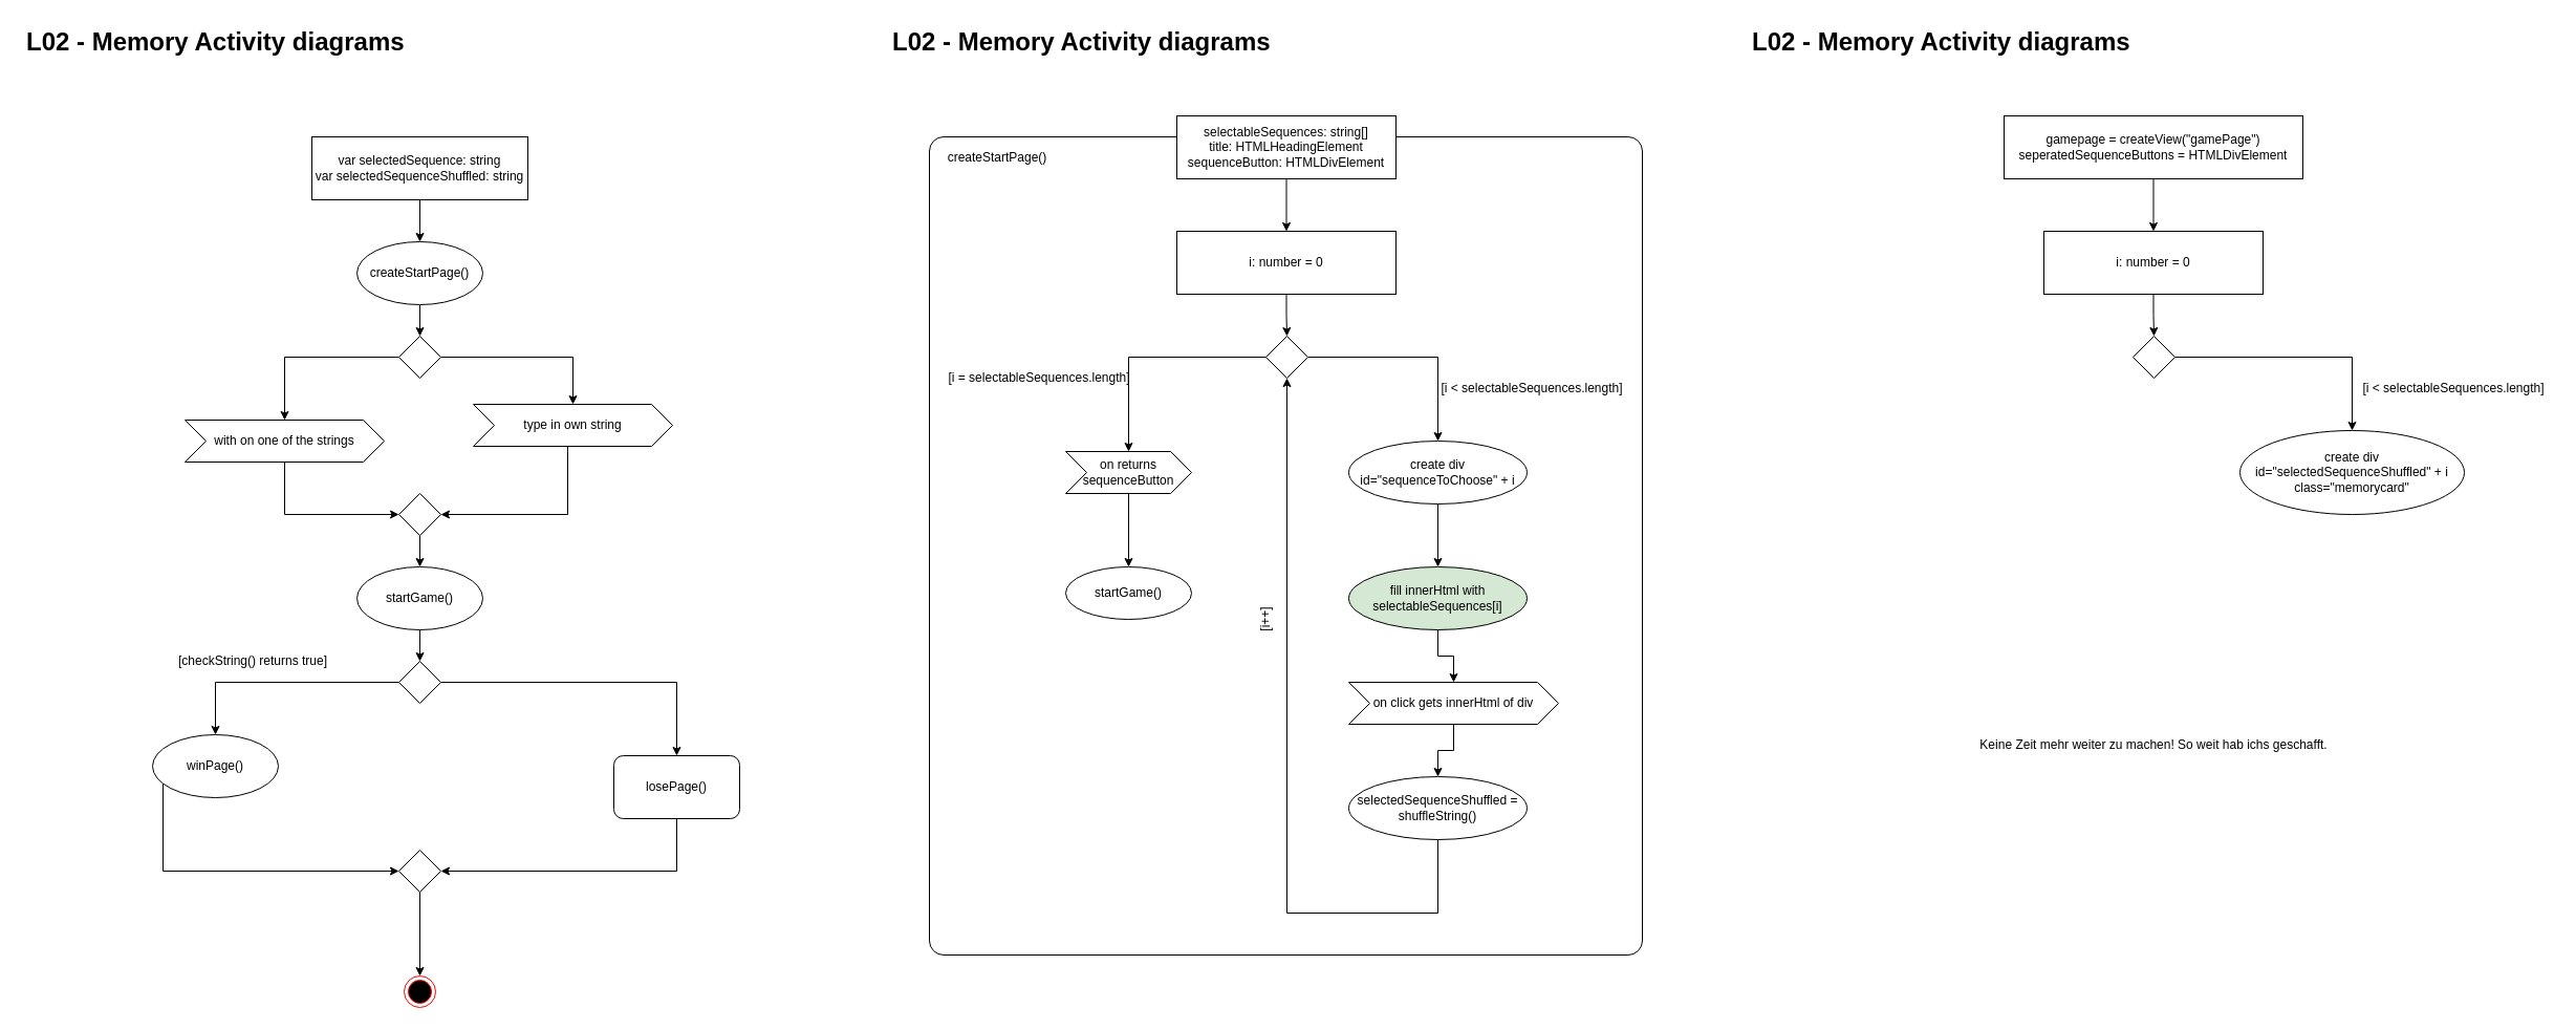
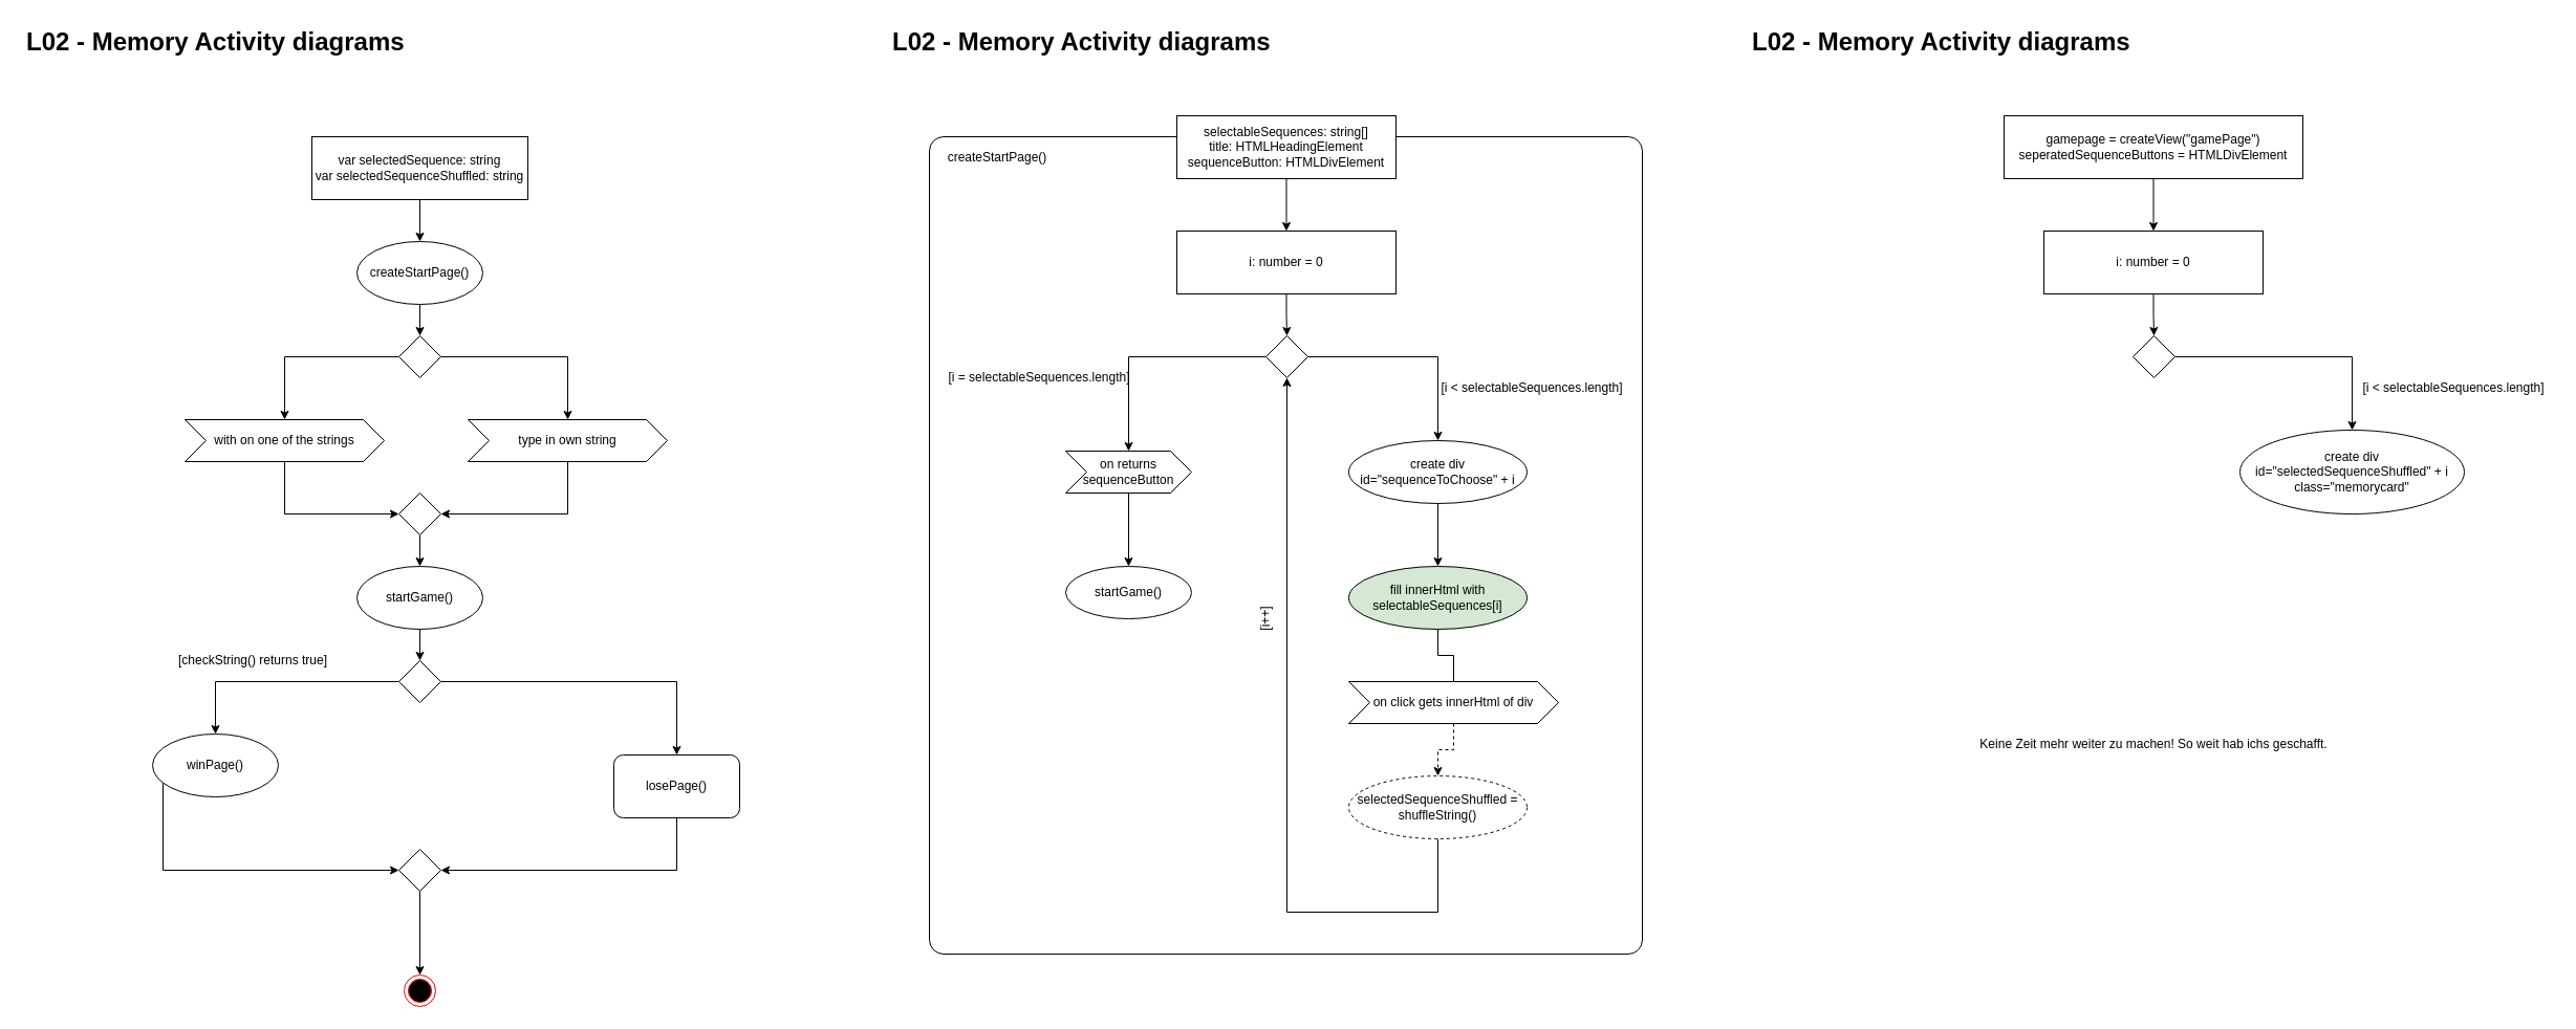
  <mxCell id="0" />
  <mxCell id="1" parent="0" />
  <mxCell id="2" value="" style="rounded=1;whiteSpace=wrap;html=1;arcSize=2;" vertex="1" parent="1"><mxGeometry x="886" y="130" width="680" height="780" as="geometry" /></mxCell>
  <mxCell id="3" style="edgeStyle=orthogonalEdgeStyle;rounded=0;orthogonalLoop=1;jettySize=auto;html=1;entryX=0.5;entryY=0;entryDx=0;entryDy=0;" edge="1" parent="1" source="4" target="6"><mxGeometry relative="1" as="geometry" /></mxCell>
  <mxCell id="4" value="var selectedSequence: string&lt;br&gt;var selectedSequenceShuffled: string" style="rounded=0;whiteSpace=wrap;html=1;" vertex="1" parent="1"><mxGeometry x="297" y="130" width="206" height="60" as="geometry" /></mxCell>
  <mxCell id="5" style="edgeStyle=orthogonalEdgeStyle;rounded=0;orthogonalLoop=1;jettySize=auto;html=1;entryX=0.5;entryY=0;entryDx=0;entryDy=0;" edge="1" parent="1" source="6" target="15"><mxGeometry relative="1" as="geometry" /></mxCell>
  <mxCell id="6" value="createStartPage()" style="ellipse;whiteSpace=wrap;html=1;" vertex="1" parent="1"><mxGeometry x="340" y="230" width="120" height="60" as="geometry" /></mxCell>
  <mxCell id="7" style="edgeStyle=orthogonalEdgeStyle;rounded=0;orthogonalLoop=1;jettySize=auto;html=1;entryX=0.5;entryY=0;entryDx=0;entryDy=0;" edge="1" parent="1" source="8" target="20"><mxGeometry relative="1" as="geometry" /></mxCell>
  <mxCell id="8" value="startGame()" style="ellipse;whiteSpace=wrap;html=1;" vertex="1" parent="1"><mxGeometry x="340" y="540" width="120" height="60" as="geometry" /></mxCell>
  <mxCell id="9" style="edgeStyle=orthogonalEdgeStyle;rounded=0;orthogonalLoop=1;jettySize=auto;html=1;entryX=0;entryY=0.5;entryDx=0;entryDy=0;" edge="1" parent="1" source="10" target="17"><mxGeometry relative="1" as="geometry"><Array as="points"><mxPoint x="271" y="490" /></Array></mxGeometry></mxCell>
  <mxCell id="10" value="with on one of the strings" style="shape=step;perimeter=stepPerimeter;whiteSpace=wrap;html=1;fixedSize=1;" vertex="1" parent="1"><mxGeometry x="176" y="400" width="190" height="40" as="geometry" /></mxCell>
  <mxCell id="11" style="edgeStyle=orthogonalEdgeStyle;rounded=0;orthogonalLoop=1;jettySize=auto;html=1;entryX=1;entryY=0.5;entryDx=0;entryDy=0;" edge="1" parent="1" source="12" target="17"><mxGeometry relative="1" as="geometry"><Array as="points"><mxPoint x="541" y="490" /></Array></mxGeometry></mxCell>
- <mxCell id="12" value="type in own string" style="shape=step;perimeter=stepPerimeter;whiteSpace=wrap;html=1;fixedSize=1;" vertex="1" parent="1"><mxGeometry x="451" y="385" width="190" height="40" as="geometry" /></mxCell>
+ <mxCell id="12" value="type in own string" style="shape=step;perimeter=stepPerimeter;whiteSpace=wrap;html=1;fixedSize=1;" vertex="1" parent="1"><mxGeometry x="446" y="400" width="190" height="40" as="geometry" /></mxCell>
  <mxCell id="13" style="edgeStyle=orthogonalEdgeStyle;rounded=0;orthogonalLoop=1;jettySize=auto;html=1;entryX=0.5;entryY=0;entryDx=0;entryDy=0;" edge="1" parent="1" source="15" target="10"><mxGeometry relative="1" as="geometry" /></mxCell>
  <mxCell id="14" style="edgeStyle=orthogonalEdgeStyle;rounded=0;orthogonalLoop=1;jettySize=auto;html=1;" edge="1" parent="1" source="15" target="12"><mxGeometry relative="1" as="geometry" /></mxCell>
  <mxCell id="15" value="" style="rhombus;whiteSpace=wrap;html=1;" vertex="1" parent="1"><mxGeometry x="380" y="320" width="40" height="40" as="geometry" /></mxCell>
  <mxCell id="16" style="edgeStyle=orthogonalEdgeStyle;rounded=0;orthogonalLoop=1;jettySize=auto;html=1;entryX=0.5;entryY=0;entryDx=0;entryDy=0;" edge="1" parent="1" source="17" target="8"><mxGeometry relative="1" as="geometry" /></mxCell>
  <mxCell id="17" value="" style="rhombus;whiteSpace=wrap;html=1;" vertex="1" parent="1"><mxGeometry x="380" y="470" width="40" height="40" as="geometry" /></mxCell>
  <mxCell id="18" style="edgeStyle=orthogonalEdgeStyle;rounded=0;orthogonalLoop=1;jettySize=auto;html=1;entryX=0.5;entryY=0;entryDx=0;entryDy=0;" edge="1" parent="1" source="20" target="22"><mxGeometry relative="1" as="geometry" /></mxCell>
  <mxCell id="19" style="edgeStyle=orthogonalEdgeStyle;rounded=0;orthogonalLoop=1;jettySize=auto;html=1;entryX=0.5;entryY=0;entryDx=0;entryDy=0;" edge="1" parent="1" source="20" target="25"><mxGeometry relative="1" as="geometry" /></mxCell>
  <mxCell id="20" value="" style="rhombus;whiteSpace=wrap;html=1;" vertex="1" parent="1"><mxGeometry x="380" y="630" width="40" height="40" as="geometry" /></mxCell>
  <mxCell id="21" style="edgeStyle=orthogonalEdgeStyle;rounded=0;orthogonalLoop=1;jettySize=auto;html=1;entryX=0;entryY=0.5;entryDx=0;entryDy=0;" edge="1" parent="1" source="22" target="27"><mxGeometry relative="1" as="geometry"><Array as="points"><mxPoint x="155" y="830" /></Array></mxGeometry></mxCell>
  <mxCell id="22" value="winPage()" style="ellipse;whiteSpace=wrap;html=1;" vertex="1" parent="1"><mxGeometry x="145" y="700" width="120" height="60" as="geometry" /></mxCell>
  <mxCell id="23" value="[checkString() returns true]" style="text;html=1;strokeColor=none;fillColor=none;align=center;verticalAlign=middle;whiteSpace=wrap;rounded=0;" vertex="1" parent="1"><mxGeometry x="166" y="620" width="150" height="20" as="geometry" /></mxCell>
  <mxCell id="24" style="edgeStyle=orthogonalEdgeStyle;rounded=0;orthogonalLoop=1;jettySize=auto;html=1;entryX=1;entryY=0.5;entryDx=0;entryDy=0;" edge="1" parent="1" source="25" target="27"><mxGeometry relative="1" as="geometry"><Array as="points"><mxPoint x="645" y="830" /></Array></mxGeometry></mxCell>
  <mxCell id="25" value="losePage()" style="whiteSpace=wrap;html=1;rounded=1;" vertex="1" parent="1"><mxGeometry x="585" y="720" width="120" height="60" as="geometry" /></mxCell>
  <mxCell id="26" style="edgeStyle=orthogonalEdgeStyle;rounded=0;orthogonalLoop=1;jettySize=auto;html=1;entryX=0.5;entryY=0;entryDx=0;entryDy=0;" edge="1" parent="1" source="27" target="28"><mxGeometry relative="1" as="geometry" /></mxCell>
  <mxCell id="27" value="" style="rhombus;whiteSpace=wrap;html=1;" vertex="1" parent="1"><mxGeometry x="380" y="810" width="40" height="40" as="geometry" /></mxCell>
  <mxCell id="28" value="" style="ellipse;html=1;shape=endState;fillColor=#000000;strokeColor=#ff0000;" vertex="1" parent="1"><mxGeometry x="385" y="930" width="30" height="30" as="geometry" /></mxCell>
  <mxCell id="29" value="&lt;h1&gt;L02 - Memory Activity diagrams&lt;/h1&gt;" style="text;html=1;strokeColor=none;fillColor=none;spacing=5;spacingTop=-20;whiteSpace=wrap;overflow=hidden;rounded=0;" vertex="1" parent="1"><mxGeometry x="20" y="20" width="400" height="40" as="geometry" /></mxCell>
  <mxCell id="30" value="&lt;h1&gt;L02 - Memory Activity diagrams&lt;/h1&gt;" style="text;html=1;strokeColor=none;fillColor=none;spacing=5;spacingTop=-20;whiteSpace=wrap;overflow=hidden;rounded=0;" vertex="1" parent="1"><mxGeometry x="846" y="20" width="400" height="40" as="geometry" /></mxCell>
  <mxCell id="31" value="" style="edgeStyle=orthogonalEdgeStyle;rounded=0;orthogonalLoop=1;jettySize=auto;html=1;" edge="1" parent="1" source="32" target="34"><mxGeometry relative="1" as="geometry" /></mxCell>
  <mxCell id="32" value="selectableSequences: string[]&lt;br&gt;title: HTMLHeadingElement&lt;br&gt;sequenceButton: HTMLDivElement" style="rounded=0;whiteSpace=wrap;html=1;" vertex="1" parent="1"><mxGeometry x="1122" y="110" width="209" height="60" as="geometry" /></mxCell>
  <mxCell id="33" style="edgeStyle=orthogonalEdgeStyle;rounded=0;orthogonalLoop=1;jettySize=auto;html=1;entryX=0.5;entryY=0;entryDx=0;entryDy=0;" edge="1" parent="1" source="34" target="37"><mxGeometry relative="1" as="geometry" /></mxCell>
  <mxCell id="34" value="i: number = 0" style="rounded=0;whiteSpace=wrap;html=1;" vertex="1" parent="1"><mxGeometry x="1122" y="220" width="209" height="60" as="geometry" /></mxCell>
  <mxCell id="35" style="edgeStyle=orthogonalEdgeStyle;rounded=0;orthogonalLoop=1;jettySize=auto;html=1;entryX=0.5;entryY=0;entryDx=0;entryDy=0;" edge="1" parent="1" source="37" target="39"><mxGeometry relative="1" as="geometry" /></mxCell>
  <mxCell id="36" style="edgeStyle=orthogonalEdgeStyle;rounded=0;orthogonalLoop=1;jettySize=auto;html=1;entryX=0.5;entryY=0;entryDx=0;entryDy=0;" edge="1" parent="1" source="37" target="48"><mxGeometry relative="1" as="geometry" /></mxCell>
  <mxCell id="37" value="" style="rhombus;whiteSpace=wrap;html=1;" vertex="1" parent="1"><mxGeometry x="1207" y="320" width="40" height="40" as="geometry" /></mxCell>
  <mxCell id="38" style="edgeStyle=orthogonalEdgeStyle;rounded=0;orthogonalLoop=1;jettySize=auto;html=1;entryX=0.5;entryY=0;entryDx=0;entryDy=0;" edge="1" parent="1" source="39" target="42"><mxGeometry relative="1" as="geometry" /></mxCell>
  <mxCell id="39" value="create div id=&quot;sequenceToChoose&quot; + i" style="ellipse;whiteSpace=wrap;html=1;" vertex="1" parent="1"><mxGeometry x="1286" y="420" width="170" height="60" as="geometry" /></mxCell>
  <mxCell id="40" value="[i &amp;lt; selectableSequences.length]" style="text;html=1;strokeColor=none;fillColor=none;align=center;verticalAlign=middle;whiteSpace=wrap;rounded=0;" vertex="1" parent="1"><mxGeometry x="1366" y="360" width="190" height="20" as="geometry" /></mxCell>
- <mxCell id="41" style="edgeStyle=orthogonalEdgeStyle;rounded=0;orthogonalLoop=1;jettySize=auto;html=1;entryX=0.5;entryY=0;entryDx=0;entryDy=0;" edge="1" parent="1" source="42" target="44"><mxGeometry relative="1" as="geometry" /></mxCell>
+ <mxCell id="41" style="edgeStyle=orthogonalEdgeStyle;rounded=0;orthogonalLoop=1;jettySize=auto;html=1;entryX=0.5;entryY=0;entryDx=0;entryDy=0;endArrow=none;" edge="1" parent="1" source="42" target="44"><mxGeometry relative="1" as="geometry" /></mxCell>
  <mxCell id="42" value="fill innerHtml with&lt;br&gt;selectableSequences[i]" style="ellipse;whiteSpace=wrap;html=1;fillColor=#d5e8d4;" vertex="1" parent="1"><mxGeometry x="1286" y="540" width="170" height="60" as="geometry" /></mxCell>
- <mxCell id="43" style="edgeStyle=orthogonalEdgeStyle;rounded=0;orthogonalLoop=1;jettySize=auto;html=1;entryX=0.5;entryY=0;entryDx=0;entryDy=0;" edge="1" parent="1" source="44" target="46"><mxGeometry relative="1" as="geometry" /></mxCell>
+ <mxCell id="43" style="edgeStyle=orthogonalEdgeStyle;rounded=0;orthogonalLoop=1;jettySize=auto;html=1;entryX=0.5;entryY=0;entryDx=0;entryDy=0;dashed=1;" edge="1" parent="1" source="44" target="46"><mxGeometry relative="1" as="geometry" /></mxCell>
  <mxCell id="44" value="on click gets innerHtml of div" style="shape=step;perimeter=stepPerimeter;whiteSpace=wrap;html=1;fixedSize=1;" vertex="1" parent="1"><mxGeometry x="1286" y="650" width="200" height="40" as="geometry" /></mxCell>
  <mxCell id="45" style="edgeStyle=orthogonalEdgeStyle;rounded=0;orthogonalLoop=1;jettySize=auto;html=1;entryX=0.5;entryY=1;entryDx=0;entryDy=0;" edge="1" parent="1" source="46" target="37"><mxGeometry relative="1" as="geometry"><mxPoint x="1247" y="870" as="targetPoint" /><Array as="points"><mxPoint x="1371" y="870" /><mxPoint x="1227" y="870" /></Array></mxGeometry></mxCell>
- <mxCell id="46" value="selectedSequenceShuffled = shuffleString()" style="ellipse;whiteSpace=wrap;html=1;" vertex="1" parent="1"><mxGeometry x="1286" y="740" width="170" height="60" as="geometry" /></mxCell>
+ <mxCell id="46" value="selectedSequenceShuffled = shuffleString()" style="ellipse;whiteSpace=wrap;html=1;dashed=1;" vertex="1" parent="1"><mxGeometry x="1286" y="740" width="170" height="60" as="geometry" /></mxCell>
  <mxCell id="47" style="edgeStyle=orthogonalEdgeStyle;rounded=0;orthogonalLoop=1;jettySize=auto;html=1;entryX=0.5;entryY=0;entryDx=0;entryDy=0;" edge="1" parent="1" source="48" target="49"><mxGeometry relative="1" as="geometry" /></mxCell>
  <mxCell id="48" value="on returns sequenceButton" style="shape=step;perimeter=stepPerimeter;whiteSpace=wrap;html=1;fixedSize=1;" vertex="1" parent="1"><mxGeometry x="1016" y="430" width="120" height="40" as="geometry" /></mxCell>
  <mxCell id="49" value="startGame()" style="ellipse;whiteSpace=wrap;html=1;" vertex="1" parent="1"><mxGeometry x="1016" y="540" width="120" height="50" as="geometry" /></mxCell>
  <mxCell id="50" value="[i = selectableSequences.length]" style="text;html=1;strokeColor=none;fillColor=none;align=center;verticalAlign=middle;whiteSpace=wrap;rounded=0;" vertex="1" parent="1"><mxGeometry x="896" y="350" width="190" height="20" as="geometry" /></mxCell>
  <mxCell id="51" value="[i++]" style="text;html=1;strokeColor=none;fillColor=none;align=center;verticalAlign=middle;whiteSpace=wrap;rounded=0;rotation=-90;" vertex="1" parent="1"><mxGeometry x="1187" y="580" width="40" height="20" as="geometry" /></mxCell>
  <mxCell id="52" value="&lt;h1&gt;L02 - Memory Activity diagrams&lt;/h1&gt;" style="text;html=1;strokeColor=none;fillColor=none;spacing=5;spacingTop=-20;whiteSpace=wrap;overflow=hidden;rounded=0;" vertex="1" parent="1"><mxGeometry x="1666" y="20" width="400" height="40" as="geometry" /></mxCell>
  <mxCell id="53" value="createStartPage()" style="text;html=1;strokeColor=none;fillColor=none;align=center;verticalAlign=middle;whiteSpace=wrap;rounded=0;" vertex="1" parent="1"><mxGeometry x="896" y="140" width="110" height="20" as="geometry" /></mxCell>
  <mxCell id="54" style="edgeStyle=orthogonalEdgeStyle;rounded=0;orthogonalLoop=1;jettySize=auto;html=1;entryX=0.5;entryY=0;entryDx=0;entryDy=0;" edge="1" parent="1" source="55" target="57"><mxGeometry relative="1" as="geometry" /></mxCell>
  <mxCell id="55" value="gamepage = createView(&quot;gamePage&quot;)&lt;br&gt;seperatedSequenceButtons = HTMLDivElement" style="rounded=0;whiteSpace=wrap;html=1;" vertex="1" parent="1"><mxGeometry x="1911" y="110" width="285" height="60" as="geometry" /></mxCell>
  <mxCell id="56" style="edgeStyle=orthogonalEdgeStyle;rounded=0;orthogonalLoop=1;jettySize=auto;html=1;entryX=0.5;entryY=0;entryDx=0;entryDy=0;" edge="1" parent="1" source="57" target="59"><mxGeometry relative="1" as="geometry" /></mxCell>
  <mxCell id="57" value="i: number = 0" style="rounded=0;whiteSpace=wrap;html=1;" vertex="1" parent="1"><mxGeometry x="1949" y="220" width="209" height="60" as="geometry" /></mxCell>
  <mxCell id="58" style="edgeStyle=orthogonalEdgeStyle;rounded=0;orthogonalLoop=1;jettySize=auto;html=1;entryX=0.5;entryY=0;entryDx=0;entryDy=0;" edge="1" parent="1" source="59" target="60"><mxGeometry relative="1" as="geometry" /></mxCell>
  <mxCell id="59" value="" style="rhombus;whiteSpace=wrap;html=1;" vertex="1" parent="1"><mxGeometry x="2034" y="320" width="40" height="40" as="geometry" /></mxCell>
  <mxCell id="60" value="create div id=&quot;selectedSequenceShuffled&quot; + i&lt;br&gt;class=&quot;memorycard&quot;" style="ellipse;whiteSpace=wrap;html=1;" vertex="1" parent="1"><mxGeometry x="2136" y="410" width="214" height="80" as="geometry" /></mxCell>
  <mxCell id="61" value="[i &amp;lt; selectableSequences.length]" style="text;html=1;strokeColor=none;fillColor=none;align=center;verticalAlign=middle;whiteSpace=wrap;rounded=0;" vertex="1" parent="1"><mxGeometry x="2245" y="360" width="190" height="20" as="geometry" /></mxCell>
  <mxCell id="62" value="Keine Zeit mehr weiter zu machen! So weit hab ichs geschafft." style="text;html=1;strokeColor=none;fillColor=none;align=center;verticalAlign=middle;whiteSpace=wrap;rounded=0;" vertex="1" parent="1"><mxGeometry x="1884" y="700" width="340" height="20" as="geometry" /></mxCell>
